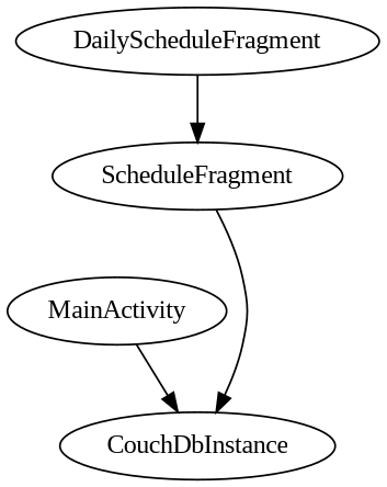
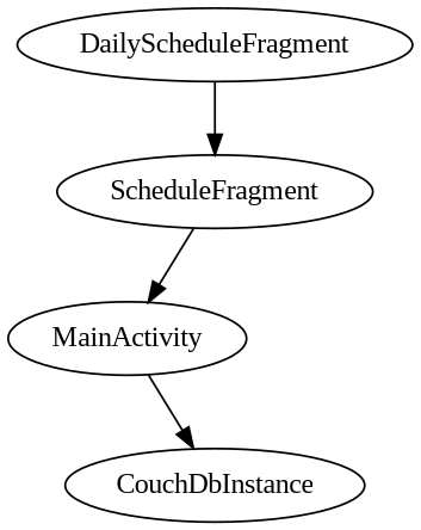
  digraph {
    concentrate=true
    fontname="Liberation Serif"
    node [fontname="Liberation Serif"]
    edge [fontname="Liberation Serif"]
    DailyScheduleFragment
    ScheduleFragment
    MainActivity
    CouchDbInstance
    DailyScheduleFragment -> ScheduleFragment
-   ScheduleFragment -> CouchDbInstance
+   ScheduleFragment -> MainActivity
    MainActivity -> CouchDbInstance
  }
